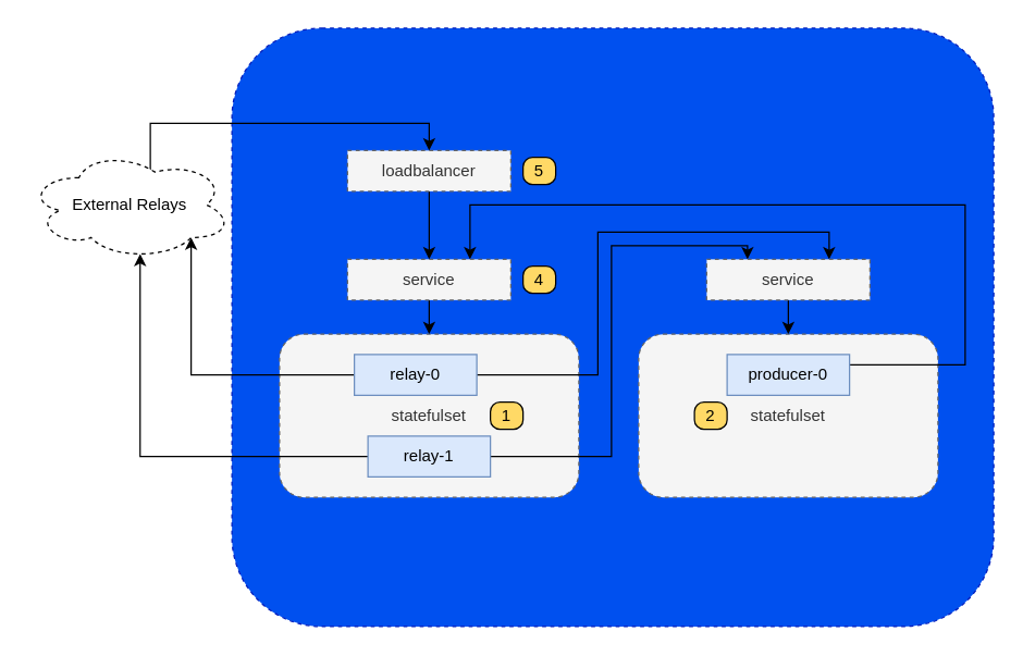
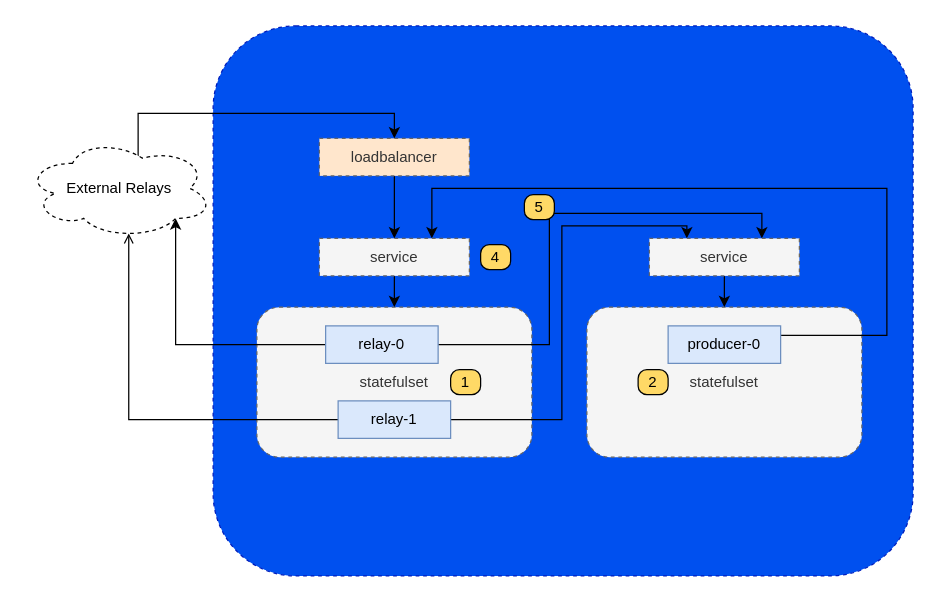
  <mxCell id="0" />
  <mxCell id="1" parent="0" />
  <mxCell id="2" value="" style="rounded=1;whiteSpace=wrap;html=1;dashed=1;fillColor=#0050ef;strokeColor=#001DBC;fontColor=#ffffff;" vertex="1" parent="1"><mxGeometry x="170" y="20" width="560" height="440" as="geometry" /></mxCell>
  <mxCell id="3" value="statefulset" style="rounded=1;whiteSpace=wrap;html=1;dashed=1;fillColor=#f5f5f5;strokeColor=#666666;fontColor=#333333;" vertex="1" parent="1"><mxGeometry x="205" y="245" width="220" height="120" as="geometry" /></mxCell>
  <mxCell id="4" style="edgeStyle=orthogonalEdgeStyle;rounded=0;orthogonalLoop=1;jettySize=auto;html=1;exitX=0;exitY=0.5;exitDx=0;exitDy=0;entryX=0.8;entryY=0.8;entryDx=0;entryDy=0;entryPerimeter=0;" edge="1" parent="1" source="6" target="20"><mxGeometry relative="1" as="geometry" /></mxCell>
  <mxCell id="5" style="edgeStyle=orthogonalEdgeStyle;rounded=0;orthogonalLoop=1;jettySize=auto;html=1;exitX=1;exitY=0.5;exitDx=0;exitDy=0;entryX=0.75;entryY=0;entryDx=0;entryDy=0;" edge="1" parent="1" source="6" target="16"><mxGeometry relative="1" as="geometry"><Array as="points"><mxPoint x="439" y="275" /><mxPoint x="439" y="170" /><mxPoint x="609" y="170" /></Array></mxGeometry></mxCell>
  <mxCell id="6" value="relay-0" style="rounded=0;whiteSpace=wrap;html=1;fillColor=#dae8fc;strokeColor=#6c8ebf;" vertex="1" parent="1"><mxGeometry x="260" y="260" width="90" height="30" as="geometry" /></mxCell>
- <mxCell id="7" style="edgeStyle=orthogonalEdgeStyle;rounded=0;orthogonalLoop=1;jettySize=auto;html=1;exitX=0;exitY=0.5;exitDx=0;exitDy=0;entryX=0.55;entryY=0.95;entryDx=0;entryDy=0;entryPerimeter=0;" edge="1" parent="1" source="9" target="20"><mxGeometry relative="1" as="geometry" /></mxCell>
+ <mxCell id="7" style="edgeStyle=orthogonalEdgeStyle;rounded=0;orthogonalLoop=1;jettySize=auto;html=1;exitX=0;exitY=0.5;exitDx=0;exitDy=0;entryX=0.55;entryY=0.95;entryDx=0;entryDy=0;entryPerimeter=0;endArrow=open;" edge="1" parent="1" source="9" target="20"><mxGeometry relative="1" as="geometry" /></mxCell>
  <mxCell id="8" style="edgeStyle=orthogonalEdgeStyle;rounded=0;orthogonalLoop=1;jettySize=auto;html=1;exitX=1;exitY=0.5;exitDx=0;exitDy=0;entryX=0.25;entryY=0;entryDx=0;entryDy=0;" edge="1" parent="1" source="9" target="16"><mxGeometry relative="1" as="geometry"><Array as="points"><mxPoint x="449" y="335" /><mxPoint x="449" y="180" /><mxPoint x="549" y="180" /></Array></mxGeometry></mxCell>
  <mxCell id="9" value="relay-1" style="rounded=0;whiteSpace=wrap;html=1;fillColor=#dae8fc;strokeColor=#6c8ebf;" vertex="1" parent="1"><mxGeometry x="270" y="320" width="90" height="30" as="geometry" /></mxCell>
  <mxCell id="10" value="statefulset" style="rounded=1;whiteSpace=wrap;html=1;dashed=1;fillColor=#f5f5f5;strokeColor=#666666;fontColor=#333333;" vertex="1" parent="1"><mxGeometry x="469" y="245" width="220" height="120" as="geometry" /></mxCell>
  <mxCell id="11" style="edgeStyle=orthogonalEdgeStyle;rounded=0;orthogonalLoop=1;jettySize=auto;html=1;exitX=1;exitY=0.25;exitDx=0;exitDy=0;entryX=0.75;entryY=0;entryDx=0;entryDy=0;" edge="1" parent="1" source="12" target="14"><mxGeometry relative="1" as="geometry"><mxPoint x="369" y="170" as="targetPoint" /><Array as="points"><mxPoint x="709" y="268" /><mxPoint x="709" y="150" /><mxPoint x="345" y="150" /></Array></mxGeometry></mxCell>
  <mxCell id="12" value="producer-0" style="rounded=0;whiteSpace=wrap;html=1;fillColor=#dae8fc;strokeColor=#6c8ebf;" vertex="1" parent="1"><mxGeometry x="534" y="260" width="90" height="30" as="geometry" /></mxCell>
  <mxCell id="13" style="edgeStyle=orthogonalEdgeStyle;rounded=0;orthogonalLoop=1;jettySize=auto;html=1;exitX=0.5;exitY=1;exitDx=0;exitDy=0;entryX=0.5;entryY=0;entryDx=0;entryDy=0;" edge="1" parent="1" source="14" target="3"><mxGeometry relative="1" as="geometry" /></mxCell>
  <mxCell id="14" value="service" style="rounded=0;whiteSpace=wrap;html=1;dashed=1;fillColor=#f5f5f5;strokeColor=#666666;fontColor=#333333;" vertex="1" parent="1"><mxGeometry x="255" y="190" width="120" height="30" as="geometry" /></mxCell>
  <mxCell id="15" style="edgeStyle=orthogonalEdgeStyle;rounded=0;orthogonalLoop=1;jettySize=auto;html=1;exitX=0.5;exitY=1;exitDx=0;exitDy=0;entryX=0.5;entryY=0;entryDx=0;entryDy=0;" edge="1" parent="1" source="16" target="10"><mxGeometry relative="1" as="geometry" /></mxCell>
  <mxCell id="16" value="service" style="rounded=0;whiteSpace=wrap;html=1;dashed=1;fillColor=#f5f5f5;strokeColor=#666666;fontColor=#333333;" vertex="1" parent="1"><mxGeometry x="519" y="190" width="120" height="30" as="geometry" /></mxCell>
  <mxCell id="17" style="edgeStyle=orthogonalEdgeStyle;rounded=0;orthogonalLoop=1;jettySize=auto;html=1;exitX=0.5;exitY=1;exitDx=0;exitDy=0;entryX=0.5;entryY=0;entryDx=0;entryDy=0;" edge="1" parent="1" source="18" target="14"><mxGeometry relative="1" as="geometry" /></mxCell>
- <mxCell id="18" value="loadbalancer" style="rounded=0;whiteSpace=wrap;html=1;dashed=1;fillColor=#f5f5f5;strokeColor=#666666;fontColor=#333333;" vertex="1" parent="1"><mxGeometry x="255" y="110" width="120" height="30" as="geometry" /></mxCell>
+ <mxCell id="18" value="loadbalancer" style="rounded=0;whiteSpace=wrap;html=1;dashed=1;fillColor=#ffe6cc;strokeColor=#666666;fontColor=#333333;" vertex="1" parent="1"><mxGeometry x="255" y="110" width="120" height="30" as="geometry" /></mxCell>
  <mxCell id="19" style="edgeStyle=orthogonalEdgeStyle;rounded=0;orthogonalLoop=1;jettySize=auto;html=1;exitX=0.625;exitY=0.2;exitDx=0;exitDy=0;exitPerimeter=0;entryX=0.5;entryY=0;entryDx=0;entryDy=0;" edge="1" parent="1" source="20" target="18"><mxGeometry relative="1" as="geometry"><Array as="points"><mxPoint x="110" y="126" /><mxPoint x="110" y="90" /><mxPoint x="315" y="90" /></Array></mxGeometry></mxCell>
  <mxCell id="20" value="External Relays" style="ellipse;shape=cloud;whiteSpace=wrap;html=1;dashed=1;" vertex="1" parent="1"><mxGeometry x="20" y="110" width="150" height="80" as="geometry" /></mxCell>
  <mxCell id="21" value="1" style="text;html=1;align=center;verticalAlign=middle;whiteSpace=wrap;rounded=1;fillColor=#FFD966;arcSize=35;strokeColor=#000000;" vertex="1" parent="1"><mxGeometry x="360" y="295" width="24" height="20" as="geometry" /></mxCell>
  <mxCell id="22" value="2" style="text;html=1;align=center;verticalAlign=middle;whiteSpace=wrap;rounded=1;fillColor=#FFD966;arcSize=35;strokeColor=#000000;" vertex="1" parent="1"><mxGeometry x="510" y="295" width="24" height="20" as="geometry" /></mxCell>
  <mxCell id="23" value="4" style="text;html=1;align=center;verticalAlign=middle;whiteSpace=wrap;rounded=1;fillColor=#FFD966;arcSize=35;strokeColor=#000000;" vertex="1" parent="1"><mxGeometry x="384" y="195" width="24" height="20" as="geometry" /></mxCell>
- <mxCell id="24" value="5" style="text;html=1;align=center;verticalAlign=middle;whiteSpace=wrap;rounded=1;fillColor=#FFD966;arcSize=35;strokeColor=#000000;" vertex="1" parent="1"><mxGeometry x="384" y="115" width="24" height="20" as="geometry" /></mxCell>
+ <mxCell id="24" value="5" style="text;html=1;align=center;verticalAlign=middle;whiteSpace=wrap;rounded=1;fillColor=#FFD966;arcSize=35;strokeColor=#000000;" vertex="1" parent="1"><mxGeometry x="419" y="155" width="24" height="20" as="geometry" /></mxCell>
